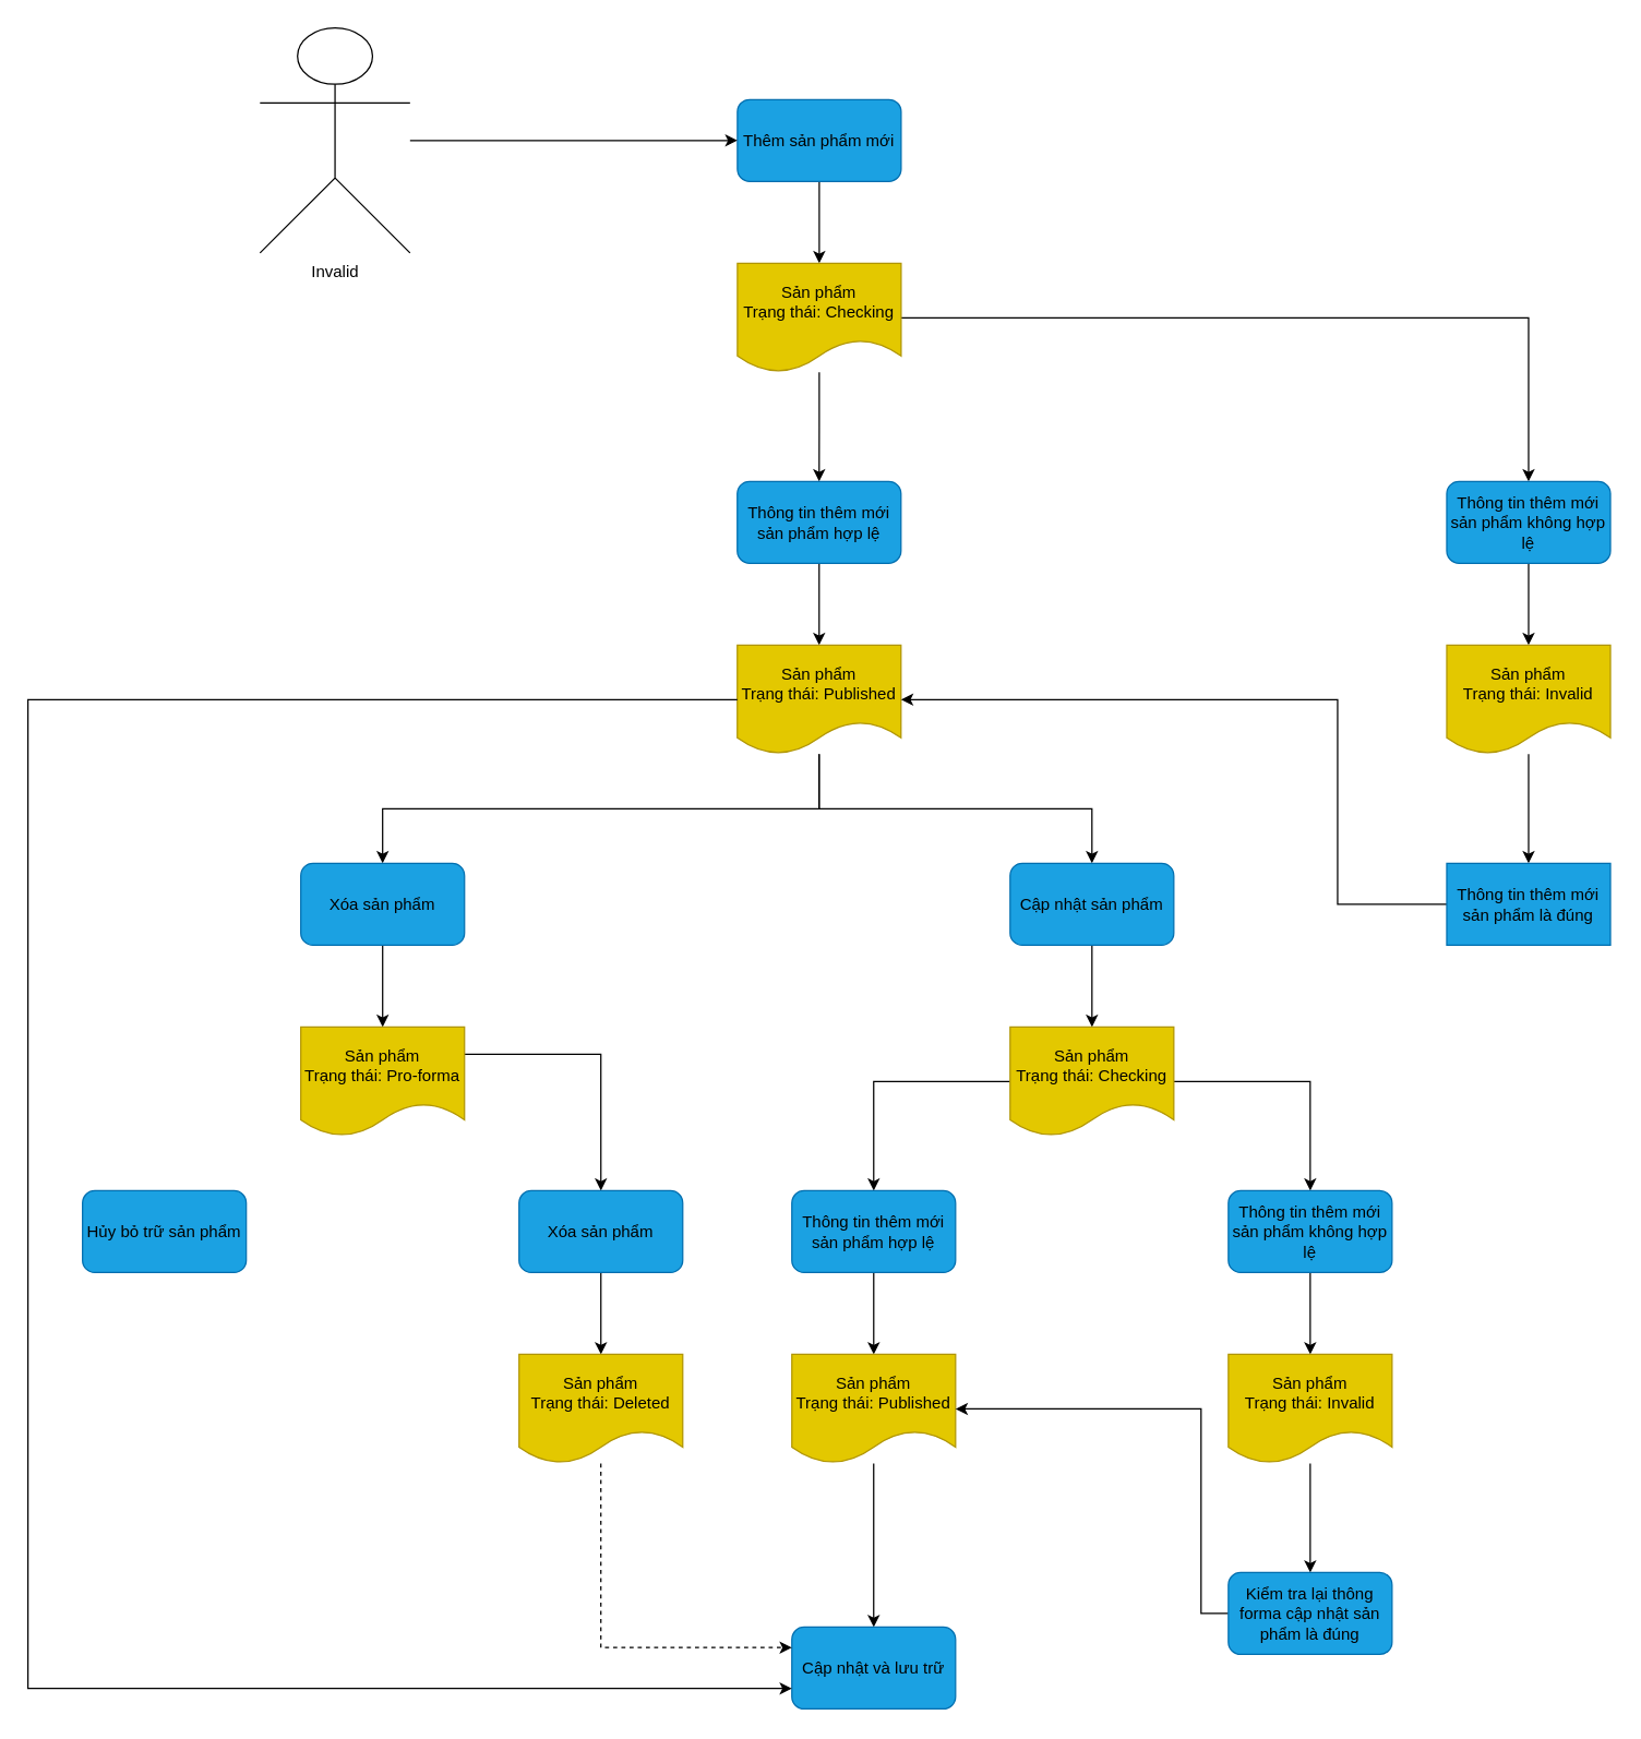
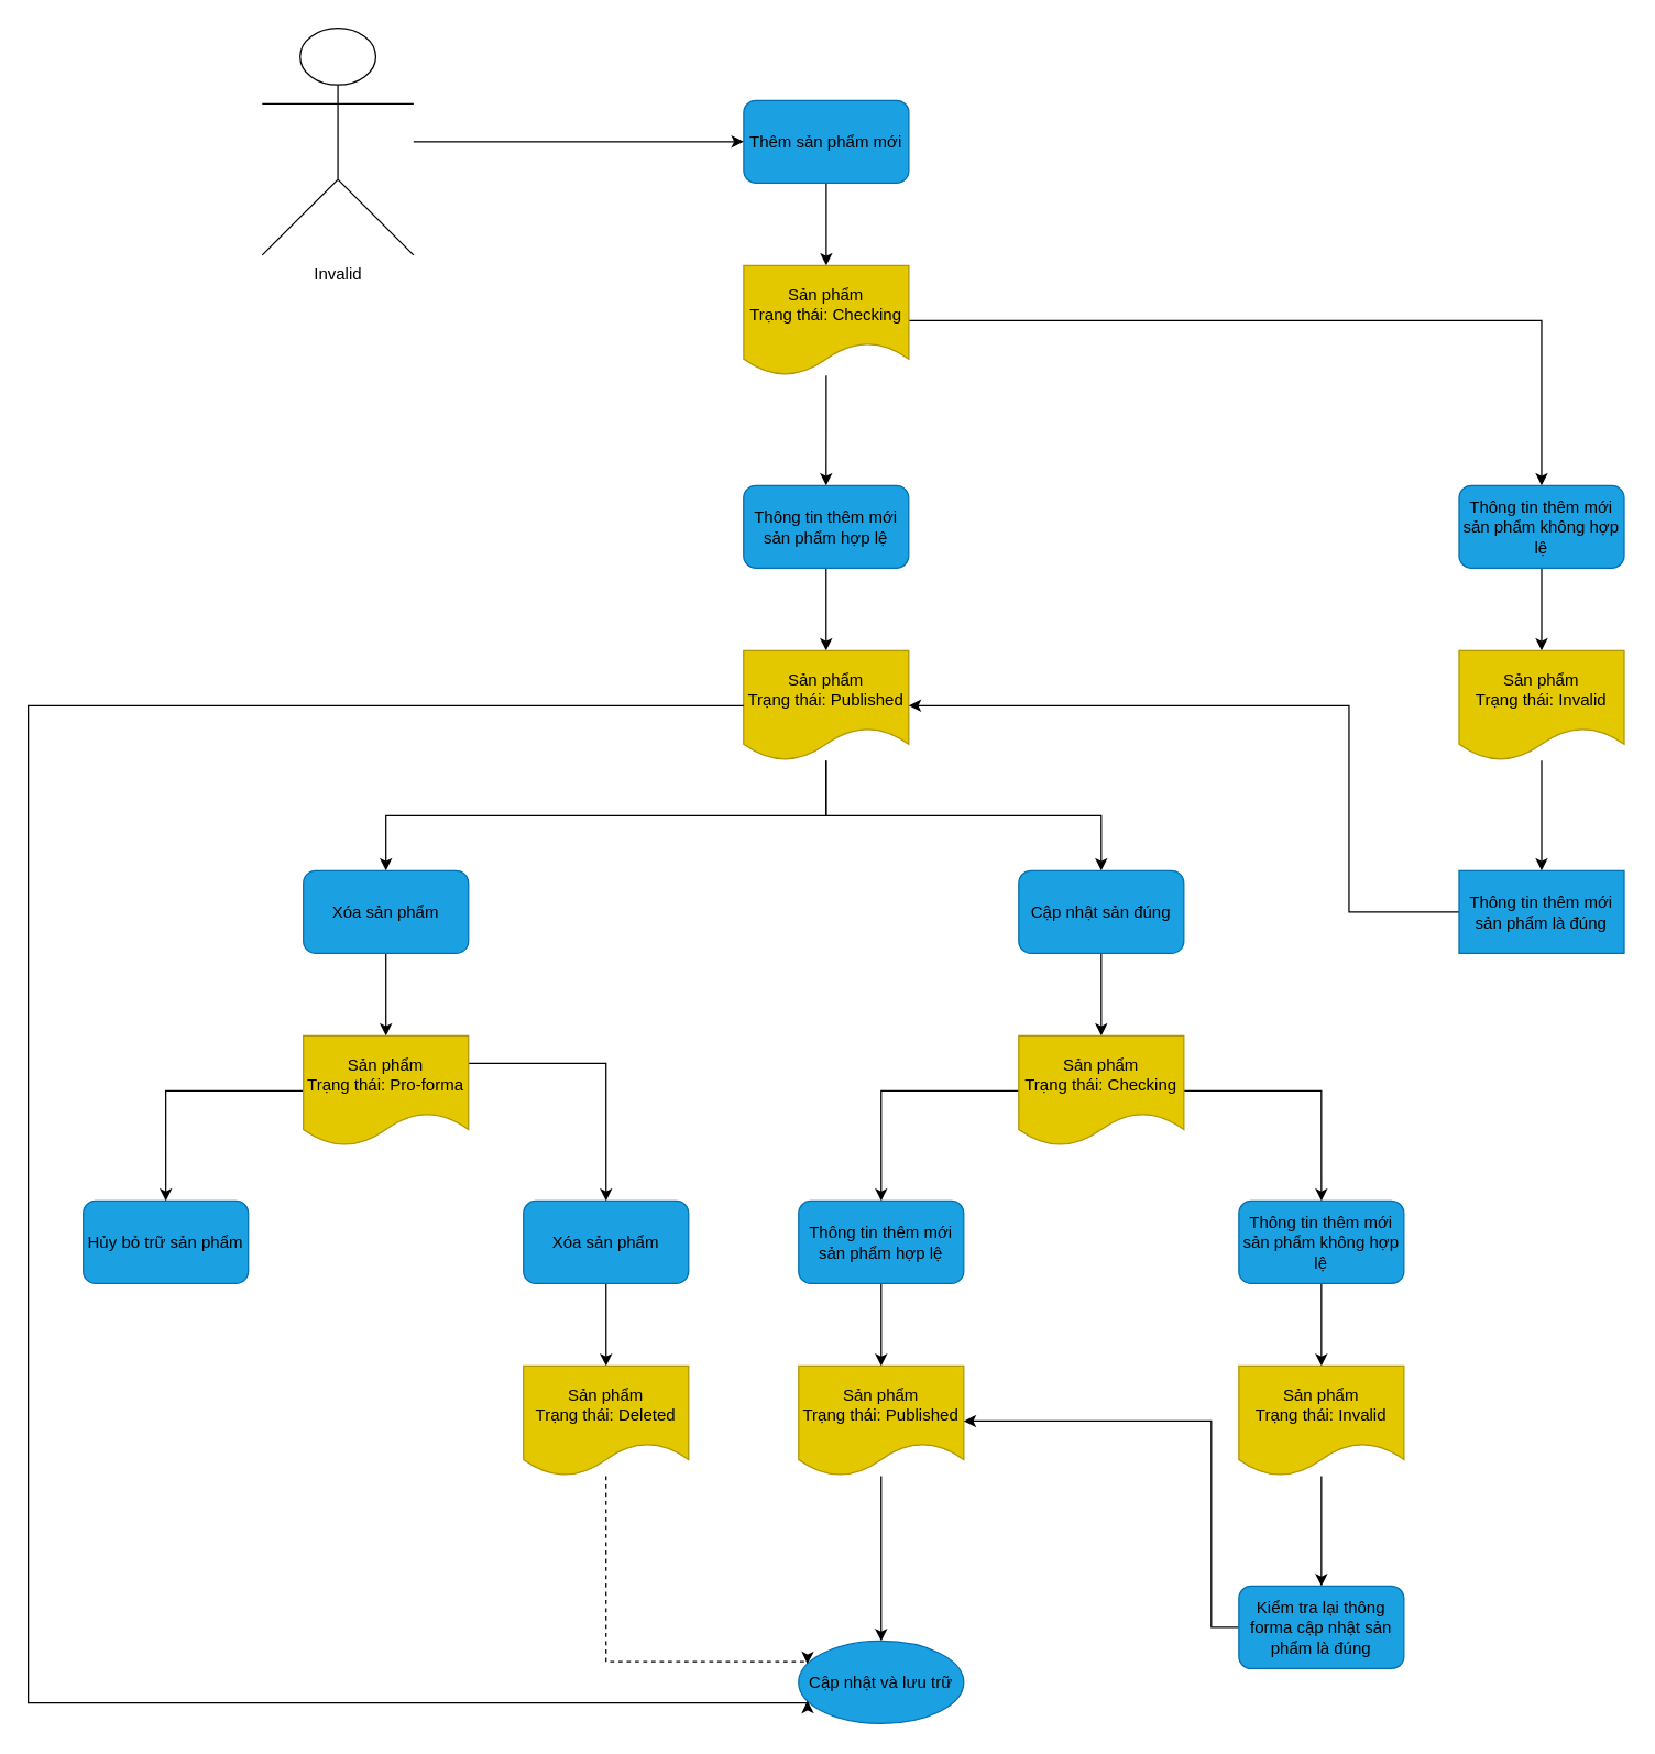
  <mxCell id="0" />
  <mxCell id="1" parent="0" />
  <mxCell id="2" value="" style="edgeStyle=orthogonalEdgeStyle;rounded=0;orthogonalLoop=1;jettySize=auto;html=1;" parent="1" source="3" target="6" edge="1"><mxGeometry relative="1" as="geometry" /></mxCell>
  <mxCell id="3" value="Thêm sản phẩm mới" style="rounded=1;whiteSpace=wrap;html=1;fillColor=#1ba1e2;strokeColor=#006EAF;fontColor=#000000;" parent="1" vertex="1"><mxGeometry x="540.11" y="72.5" width="120" height="60" as="geometry" /></mxCell>
  <mxCell id="4" style="edgeStyle=orthogonalEdgeStyle;rounded=0;orthogonalLoop=1;jettySize=auto;html=1;entryX=0.5;entryY=0;entryDx=0;entryDy=0;" parent="1" source="6" target="8" edge="1"><mxGeometry relative="1" as="geometry" /></mxCell>
  <mxCell id="5" style="edgeStyle=orthogonalEdgeStyle;rounded=0;orthogonalLoop=1;jettySize=auto;html=1;entryX=0.5;entryY=0;entryDx=0;entryDy=0;" parent="1" source="6" target="13" edge="1"><mxGeometry relative="1" as="geometry" /></mxCell>
  <mxCell id="6" value="Sản phẩm&lt;div&gt;Trạng thái: Checking&lt;/div&gt;" style="shape=document;whiteSpace=wrap;html=1;boundedLbl=1;fillColor=#e3c800;fontColor=#000000;strokeColor=#B09500;" parent="1" vertex="1"><mxGeometry x="540.11" y="192.5" width="120" height="80" as="geometry" /></mxCell>
  <mxCell id="7" value="" style="edgeStyle=orthogonalEdgeStyle;rounded=0;orthogonalLoop=1;jettySize=auto;html=1;" parent="1" source="8" target="11" edge="1"><mxGeometry relative="1" as="geometry" /></mxCell>
  <mxCell id="8" value="Thông tin thêm mới sản phẩm hợp lệ" style="rounded=1;whiteSpace=wrap;html=1;fillColor=#1ba1e2;strokeColor=#006EAF;fontColor=#000000;" parent="1" vertex="1"><mxGeometry x="540.02" y="352.5" width="120" height="60" as="geometry" /></mxCell>
  <mxCell id="9" style="edgeStyle=orthogonalEdgeStyle;rounded=0;orthogonalLoop=1;jettySize=auto;html=1;entryX=0.5;entryY=0;entryDx=0;entryDy=0;" parent="1" source="11" target="17" edge="1"><mxGeometry relative="1" as="geometry"><Array as="points"><mxPoint x="600.02" y="592.5" /><mxPoint x="800.02" y="592.5" /></Array></mxGeometry></mxCell>
  <mxCell id="10" style="edgeStyle=orthogonalEdgeStyle;rounded=0;orthogonalLoop=1;jettySize=auto;html=1;entryX=0.5;entryY=0;entryDx=0;entryDy=0;" parent="1" source="11" target="15" edge="1"><mxGeometry relative="1" as="geometry"><Array as="points"><mxPoint x="600.02" y="592.5" /><mxPoint x="280.02" y="592.5" /></Array></mxGeometry></mxCell>
  <mxCell id="11" value="Sản phẩm&lt;div&gt;Trạng thái: Published&lt;/div&gt;" style="shape=document;whiteSpace=wrap;html=1;boundedLbl=1;fillColor=#e3c800;fontColor=#000000;strokeColor=#B09500;" parent="1" vertex="1"><mxGeometry x="540.02" y="472.5" width="120" height="80" as="geometry" /></mxCell>
  <mxCell id="12" value="" style="edgeStyle=orthogonalEdgeStyle;rounded=0;orthogonalLoop=1;jettySize=auto;html=1;" parent="1" source="13" target="22" edge="1"><mxGeometry relative="1" as="geometry" /></mxCell>
  <mxCell id="13" value="Thông tin thêm mới sản phẩm không hợp lệ" style="rounded=1;whiteSpace=wrap;html=1;fillColor=#1ba1e2;strokeColor=#006EAF;fontColor=#000000;" parent="1" vertex="1"><mxGeometry x="1060.11" y="352.5" width="120" height="60" as="geometry" /></mxCell>
  <mxCell id="14" value="" style="edgeStyle=orthogonalEdgeStyle;rounded=0;orthogonalLoop=1;jettySize=auto;html=1;" parent="1" source="15" target="20" edge="1"><mxGeometry relative="1" as="geometry" /></mxCell>
  <mxCell id="15" value="Xóa sản phẩm" style="rounded=1;whiteSpace=wrap;html=1;fillColor=#1ba1e2;strokeColor=#006EAF;fontColor=#000000;" parent="1" vertex="1"><mxGeometry x="220.02" y="632.5" width="120" height="60" as="geometry" /></mxCell>
  <mxCell id="16" value="" style="edgeStyle=orthogonalEdgeStyle;rounded=0;orthogonalLoop=1;jettySize=auto;html=1;" parent="1" source="17" target="27" edge="1"><mxGeometry relative="1" as="geometry" /></mxCell>
- <mxCell id="17" value="Cập nhật sản phẩm" style="rounded=1;whiteSpace=wrap;html=1;fillColor=#1ba1e2;strokeColor=#006EAF;fontColor=#000000;" parent="1" vertex="1"><mxGeometry x="740.02" y="632.5" width="120" height="60" as="geometry" /></mxCell>
+ <mxCell id="17" value="Cập nhật sản đúng" style="rounded=1;whiteSpace=wrap;html=1;fillColor=#1ba1e2;strokeColor=#006EAF;fontColor=#000000;" parent="1" vertex="1"><mxGeometry x="740.02" y="632.5" width="120" height="60" as="geometry" /></mxCell>
  <mxCell id="18" style="edgeStyle=orthogonalEdgeStyle;rounded=0;orthogonalLoop=1;jettySize=auto;html=1;entryX=0.5;entryY=0;entryDx=0;entryDy=0;" parent="1" source="20" target="43" edge="1"><mxGeometry relative="1" as="geometry"><Array as="points"><mxPoint x="440.02" y="772.5" /></Array></mxGeometry></mxCell>
+ <mxCell id="19" style="edgeStyle=orthogonalEdgeStyle;rounded=0;orthogonalLoop=1;jettySize=auto;html=1;entryX=0.5;entryY=0;entryDx=0;entryDy=0;" parent="1" source="20" target="46" edge="1"><mxGeometry relative="1" as="geometry" /></mxCell>
  <mxCell id="20" value="Sản phẩm&lt;div&gt;Trạng thái: Pro-forma&lt;/div&gt;" style="shape=document;whiteSpace=wrap;html=1;boundedLbl=1;fillColor=#e3c800;fontColor=#000000;strokeColor=#B09500;" parent="1" vertex="1"><mxGeometry x="220.02" y="752.5" width="120" height="80" as="geometry" /></mxCell>
  <mxCell id="21" value="" style="edgeStyle=orthogonalEdgeStyle;rounded=0;orthogonalLoop=1;jettySize=auto;html=1;" parent="1" source="22" target="24" edge="1"><mxGeometry relative="1" as="geometry" /></mxCell>
  <mxCell id="22" value="Sản phẩm&lt;div&gt;Trạng thái: Invalid&lt;/div&gt;" style="shape=document;whiteSpace=wrap;html=1;boundedLbl=1;fillColor=#e3c800;fontColor=#000000;strokeColor=#B09500;" parent="1" vertex="1"><mxGeometry x="1060.11" y="472.5" width="120" height="80" as="geometry" /></mxCell>
  <mxCell id="23" style="edgeStyle=orthogonalEdgeStyle;rounded=0;orthogonalLoop=1;jettySize=auto;html=1;entryX=1;entryY=0.5;entryDx=0;entryDy=0;" parent="1" source="24" target="11" edge="1"><mxGeometry relative="1" as="geometry"><Array as="points"><mxPoint x="980.11" y="662.5" /><mxPoint x="980.11" y="512.5" /></Array></mxGeometry></mxCell>
  <mxCell id="24" value="Thông tin thêm mới sản phẩm là đúng" style="whiteSpace=wrap;html=1;fillColor=#1ba1e2;strokeColor=#006EAF;fontColor=#000000;rounded=0;" parent="1" vertex="1"><mxGeometry x="1060.11" y="632.5" width="120" height="60" as="geometry" /></mxCell>
  <mxCell id="25" style="edgeStyle=orthogonalEdgeStyle;rounded=0;orthogonalLoop=1;jettySize=auto;html=1;entryX=0.5;entryY=0;entryDx=0;entryDy=0;" parent="1" source="27" target="29" edge="1"><mxGeometry relative="1" as="geometry" /></mxCell>
  <mxCell id="26" style="edgeStyle=orthogonalEdgeStyle;rounded=0;orthogonalLoop=1;jettySize=auto;html=1;entryX=0.5;entryY=0;entryDx=0;entryDy=0;" parent="1" source="27" target="33" edge="1"><mxGeometry relative="1" as="geometry" /></mxCell>
  <mxCell id="27" value="Sản phẩm&lt;div&gt;Trạng thái: Checking&lt;/div&gt;" style="shape=document;whiteSpace=wrap;html=1;boundedLbl=1;fillColor=#e3c800;fontColor=#000000;strokeColor=#B09500;" parent="1" vertex="1"><mxGeometry x="740.02" y="752.5" width="120" height="80" as="geometry" /></mxCell>
  <mxCell id="28" value="" style="edgeStyle=orthogonalEdgeStyle;rounded=0;orthogonalLoop=1;jettySize=auto;html=1;" parent="1" source="29" target="31" edge="1"><mxGeometry relative="1" as="geometry" /></mxCell>
  <mxCell id="29" value="Thông tin thêm mới sản phẩm hợp lệ" style="rounded=1;whiteSpace=wrap;html=1;fillColor=#1ba1e2;strokeColor=#006EAF;fontColor=#000000;" parent="1" vertex="1"><mxGeometry x="580.02" y="872.5" width="120" height="60" as="geometry" /></mxCell>
  <mxCell id="30" style="edgeStyle=orthogonalEdgeStyle;rounded=0;orthogonalLoop=1;jettySize=auto;html=1;entryX=0.5;entryY=0;entryDx=0;entryDy=0;" parent="1" source="31" target="34" edge="1"><mxGeometry relative="1" as="geometry"><Array as="points"><mxPoint x="640.02" y="1182.5" /></Array></mxGeometry></mxCell>
  <mxCell id="31" value="Sản phẩm&lt;div&gt;Trạng thái: Published&lt;/div&gt;" style="shape=document;whiteSpace=wrap;html=1;boundedLbl=1;fillColor=#e3c800;fontColor=#000000;strokeColor=#B09500;" parent="1" vertex="1"><mxGeometry x="580.02" y="992.5" width="120" height="80" as="geometry" /></mxCell>
  <mxCell id="32" value="" style="edgeStyle=orthogonalEdgeStyle;rounded=0;orthogonalLoop=1;jettySize=auto;html=1;" parent="1" source="33" target="36" edge="1"><mxGeometry relative="1" as="geometry" /></mxCell>
  <mxCell id="33" value="Thông tin thêm mới sản phẩm không hợp lệ" style="rounded=1;whiteSpace=wrap;html=1;fillColor=#1ba1e2;strokeColor=#006EAF;fontColor=#000000;" parent="1" vertex="1"><mxGeometry x="900.02" y="872.5" width="120" height="60" as="geometry" /></mxCell>
- <mxCell id="34" value="Cập nhật và lưu trữ" style="rounded=1;whiteSpace=wrap;html=1;fillColor=#1ba1e2;strokeColor=#006EAF;fontColor=#000000;" parent="1" vertex="1"><mxGeometry x="580.02" y="1192.5" width="120" height="60" as="geometry" /></mxCell>
+ <mxCell id="34" value="Cập nhật và lưu trữ" style="ellipse;whiteSpace=wrap;html=1;fillColor=#1ba1e2;strokeColor=#006EAF;fontColor=#000000;" parent="1" vertex="1"><mxGeometry x="580.02" y="1192.5" width="120" height="60" as="geometry" /></mxCell>
  <mxCell id="35" value="" style="edgeStyle=orthogonalEdgeStyle;rounded=0;orthogonalLoop=1;jettySize=auto;html=1;" parent="1" source="36" target="38" edge="1"><mxGeometry relative="1" as="geometry" /></mxCell>
  <mxCell id="36" value="Sản phẩm&lt;div&gt;Trạng thái: Invalid&lt;/div&gt;" style="shape=document;whiteSpace=wrap;html=1;boundedLbl=1;fillColor=#e3c800;fontColor=#000000;strokeColor=#B09500;" parent="1" vertex="1"><mxGeometry x="900.02" y="992.5" width="120" height="80" as="geometry" /></mxCell>
  <mxCell id="37" style="edgeStyle=orthogonalEdgeStyle;rounded=0;orthogonalLoop=1;jettySize=auto;html=1;entryX=1;entryY=0.5;entryDx=0;entryDy=0;" parent="1" source="38" target="31" edge="1"><mxGeometry relative="1" as="geometry"><Array as="points"><mxPoint x="880.02" y="1182.5" /><mxPoint x="880.02" y="1032.5" /></Array></mxGeometry></mxCell>
  <mxCell id="38" value="Kiểm tra lại thông forma cập nhật sản phẩm là đúng" style="rounded=1;whiteSpace=wrap;html=1;fillColor=#1ba1e2;strokeColor=#006EAF;fontColor=#000000;" parent="1" vertex="1"><mxGeometry x="900.02" y="1152.5" width="120" height="60" as="geometry" /></mxCell>
  <mxCell id="39" style="edgeStyle=orthogonalEdgeStyle;rounded=0;orthogonalLoop=1;jettySize=auto;html=1;entryX=0;entryY=0.75;entryDx=0;entryDy=0;" parent="1" source="11" target="34" edge="1"><mxGeometry relative="1" as="geometry"><Array as="points"><mxPoint x="20.02" y="512.5" /><mxPoint x="20.02" y="1237.5" /></Array></mxGeometry></mxCell>
  <mxCell id="40" value="" style="edgeStyle=orthogonalEdgeStyle;rounded=0;orthogonalLoop=1;jettySize=auto;html=1;" parent="1" source="41" target="3" edge="1"><mxGeometry relative="1" as="geometry" /></mxCell>
  <mxCell id="41" value="Invalid" style="shape=umlActor;verticalLabelPosition=bottom;verticalAlign=top;html=1;" parent="1" vertex="1"><mxGeometry x="190.11" y="20" width="110" height="165" as="geometry" /></mxCell>
  <mxCell id="42" value="" style="edgeStyle=orthogonalEdgeStyle;rounded=0;orthogonalLoop=1;jettySize=auto;html=1;" parent="1" source="43" target="45" edge="1"><mxGeometry relative="1" as="geometry" /></mxCell>
  <mxCell id="43" value="Xóa sản phẩm" style="rounded=1;whiteSpace=wrap;html=1;fillColor=#1ba1e2;strokeColor=#006EAF;fontColor=#000000;" parent="1" vertex="1"><mxGeometry x="380.02" y="872.5" width="120" height="60" as="geometry" /></mxCell>
  <mxCell id="44" style="edgeStyle=orthogonalEdgeStyle;rounded=0;orthogonalLoop=1;jettySize=auto;html=1;entryX=0;entryY=0.25;entryDx=0;entryDy=0;dashed=1;" parent="1" source="45" target="34" edge="1"><mxGeometry relative="1" as="geometry"><Array as="points"><mxPoint x="440.02" y="1207.5" /></Array></mxGeometry></mxCell>
  <mxCell id="45" value="Sản phẩm&lt;div&gt;Trạng thái: Deleted&lt;/div&gt;" style="shape=document;whiteSpace=wrap;html=1;boundedLbl=1;fillColor=#e3c800;fontColor=#000000;strokeColor=#B09500;" parent="1" vertex="1"><mxGeometry x="380.02" y="992.5" width="120" height="80" as="geometry" /></mxCell>
  <mxCell id="46" value="Hủy bỏ trữ sản phẩm" style="rounded=1;whiteSpace=wrap;html=1;fillColor=#1ba1e2;strokeColor=#006EAF;fontColor=#000000;" parent="1" vertex="1"><mxGeometry x="60.02" y="872.5" width="120" height="60" as="geometry" /></mxCell>
